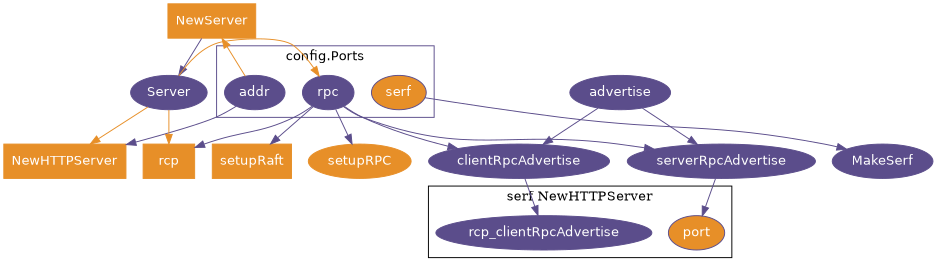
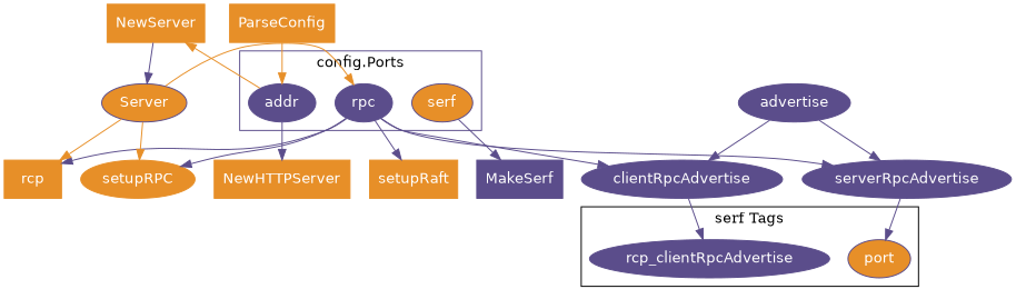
  digraph {
    compound=true
    node [color="#5B4D8B" fontcolor=white fontname=helvetica shape=ellipse style=filled]
    edge [color="#5B4D8B" fontcolor="#5B4D8B" fontname=helvetica]
    n1 [label=addr]
    rpc
    serf [fillcolor="#E78F28"]
    n4 [label=rcp_clientRpcAdvertise]
    port [fillcolor="#E78F28"]
    NewServer [color="#E78F28" shape=rectangle]
    NewHTTPServer [color="#E78F28" shape=rectangle]
    setupRPC [color="#E78F28"]
    setupRaft [color="#E78F28" shape=rectangle]
    n10 [color="#E78F28" label=rcp shape=rectangle]
    clientRpcAdvertise
    serverRpcAdvertise
-   MakeSerf
-   Server
+   MakeSerf [shape=box]
+   Server [fillcolor="#E78F28"]
+   ParseConfig [color="#E78F28" shape=rectangle]
    advertise
    subgraph cluster_1 {
      color="#5B4D8B"
      fontname=helvetica
      label="config.Ports"
      n1
      rpc
      serf
    }
    subgraph cluster_2 {
-     label="serf NewHTTPServer"
+     label="serf Tags"
      n4
      port
    }
    n1 -> NewServer [color="#E78F28" fontcolor="#E78F28"]
    n1 -> NewHTTPServer
    rpc -> setupRPC
    rpc -> setupRaft
    rpc -> n10
    rpc -> clientRpcAdvertise
    rpc -> serverRpcAdvertise
    serf -> MakeSerf
    NewServer -> Server [fontcolor="#E78F28"]
    clientRpcAdvertise -> n4
    serverRpcAdvertise -> port
    Server -> rpc [color="#E78F28" fontcolor="#E78F28"]
-   Server -> NewHTTPServer [color="#E78F28" fontcolor="#E78F28"]
+   Server -> setupRPC [color="#E78F28" fontcolor="#E78F28"]
    Server -> n10 [color="#E78F28" fontcolor="#E78F28"]
+   ParseConfig -> n1 [color="#E78F28" fontcolor="#E78F28"]
    advertise -> clientRpcAdvertise
    advertise -> serverRpcAdvertise
  }
